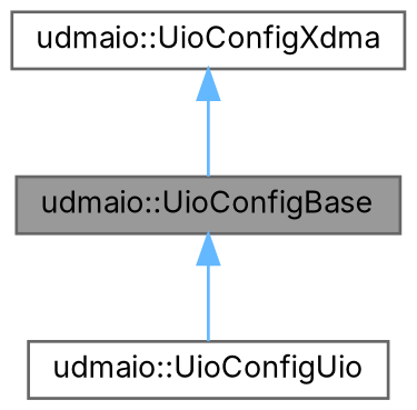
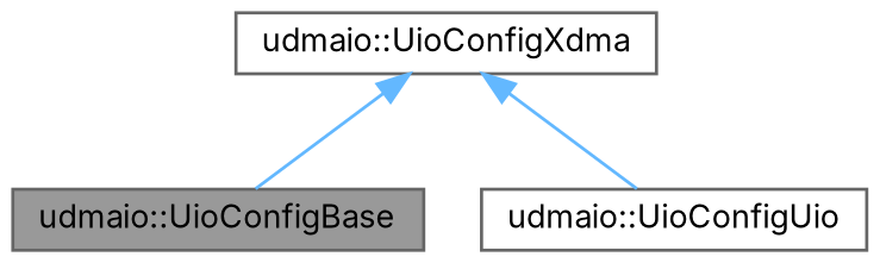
  digraph {
    fontname=Inter
    node [color=gray40 fillcolor=white fontname=Inter fontsize=10 shape=box style=filled]
    edge [color=steelblue1 dir=back fontname=Inter fontsize=10 labelfontname=Helvetica labelfontsize=10 style=solid]
    n1 [fillcolor=grey60 fontcolor=black height=0.2 label="udmaio::UioConfigBase" width=0.4]
    n2 [height=0.2 label="udmaio::UioConfigUio" width=0.4]
    n3 [height=0.2 label="udmaio::UioConfigXdma" width=0.4]
-   n1 -> n2
+   n3 -> n2
    n3 -> n1
  }
